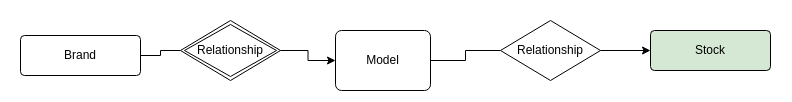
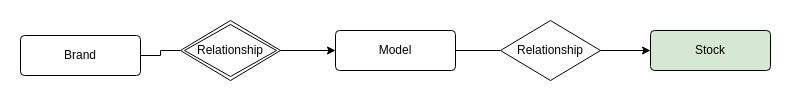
  <mxCell id="0" />
  <mxCell id="1" parent="0" />
  <mxCell id="2" value="Brand" style="rounded=1;arcSize=10;whiteSpace=wrap;html=1;align=center;" vertex="1" parent="1"><mxGeometry x="20" y="35" width="120" height="40" as="geometry" /></mxCell>
  <mxCell id="3" value="" style="edgeStyle=orthogonalEdgeStyle;rounded=0;orthogonalLoop=1;jettySize=auto;html=1;strokeColor=default;endArrow=none;endFill=0;" edge="1" parent="1" source="4" target="10"><mxGeometry relative="1" as="geometry" /></mxCell>
- <mxCell id="4" value="Model" style="rounded=1;arcSize=10;whiteSpace=wrap;html=1;align=center;" vertex="1" parent="1"><mxGeometry x="335" y="30" width="95" height="60" as="geometry" /></mxCell>
+ <mxCell id="4" value="Model" style="rounded=1;arcSize=10;whiteSpace=wrap;html=1;align=center;" vertex="1" parent="1"><mxGeometry x="335" y="30" width="120" height="40" as="geometry" /></mxCell>
  <mxCell id="5" value="Stock" style="rounded=1;arcSize=10;whiteSpace=wrap;html=1;align=center;fillColor=#d5e8d4;" vertex="1" parent="1"><mxGeometry x="650" y="30" width="120" height="40" as="geometry" /></mxCell>
  <mxCell id="6" value="" style="edgeStyle=orthogonalEdgeStyle;rounded=0;orthogonalLoop=1;jettySize=auto;html=1;strokeColor=default;endArrow=none;endFill=0;" edge="1" parent="1" source="8" target="2"><mxGeometry relative="1" as="geometry" /></mxCell>
  <mxCell id="7" value="" style="edgeStyle=orthogonalEdgeStyle;rounded=0;orthogonalLoop=1;jettySize=auto;html=1;" edge="1" parent="1" source="8" target="4"><mxGeometry relative="1" as="geometry" /></mxCell>
  <mxCell id="8" value="Relationship" style="shape=rhombus;double=1;perimeter=rhombusPerimeter;whiteSpace=wrap;html=1;align=center;" vertex="1" parent="1"><mxGeometry x="180" y="20" width="100" height="60" as="geometry" /></mxCell>
  <mxCell id="9" value="" style="edgeStyle=orthogonalEdgeStyle;rounded=0;orthogonalLoop=1;jettySize=auto;html=1;strokeColor=default;endArrow=classic;endFill=1;" edge="1" parent="1" source="10" target="5"><mxGeometry relative="1" as="geometry" /></mxCell>
  <mxCell id="10" value="Relationship" style="shape=rhombus;perimeter=rhombusPerimeter;whiteSpace=wrap;html=1;align=center;" vertex="1" parent="1"><mxGeometry x="500" y="20" width="100" height="60" as="geometry" /></mxCell>
